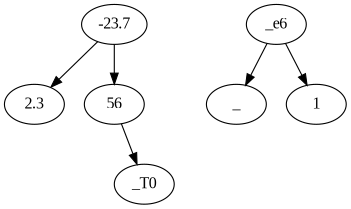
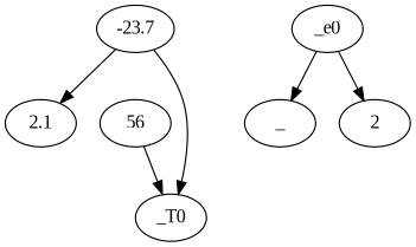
  digraph {
    fontname="Liberation Serif"
    node [fontname="Liberation Serif"]
    edge [fontname="Liberation Serif"]
    n1 [label=-23.7]
-   n2 [label=2.3]
+   n2 [label=2.1]
    n3 [label=56]
    n4 [label=_T0]
-   n5 [label=_e6]
+   n5 [label=_e0]
    n6 [label=_]
-   n7 [label=1]
+   n7 [label=2]
    n1 -> n2
-   n1 -> n3
+   n1 -> n4
    n3 -> n4
    n5 -> n6
    n5 -> n7
  }
